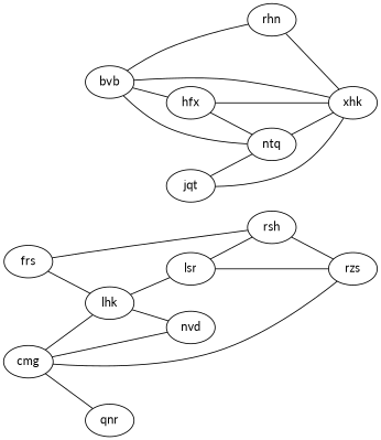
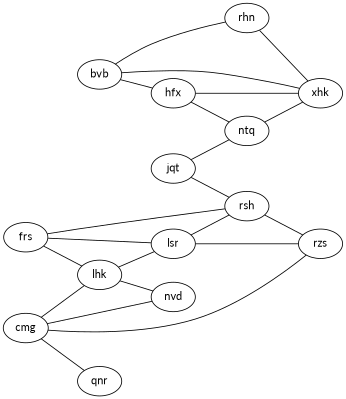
  strict graph {
    fontname=Lato
    rankdir=LR
    node [fontname=Lato]
    edge [fontname=Lato weight=1]
    bvb
    hfx
    ntq
    rhn
    xhk
    cmg
    lhk
    nvd
    qnr
    rzs
    lsr
    frs
    rsh
    jqt
    bvb -- hfx
-   bvb -- ntq
    bvb -- rhn
    bvb -- xhk
    hfx -- ntq
    hfx -- xhk
    ntq -- xhk
    rhn -- xhk
    cmg -- lhk
    cmg -- nvd
    cmg -- qnr
    cmg -- rzs
    lhk -- nvd
    lhk -- lsr
    lsr -- rzs
    lsr -- rsh
    frs -- lhk
+   frs -- lsr
    frs -- rsh
    rsh -- rzs
    jqt -- ntq
-   jqt -- xhk
+   jqt -- rsh
  }
